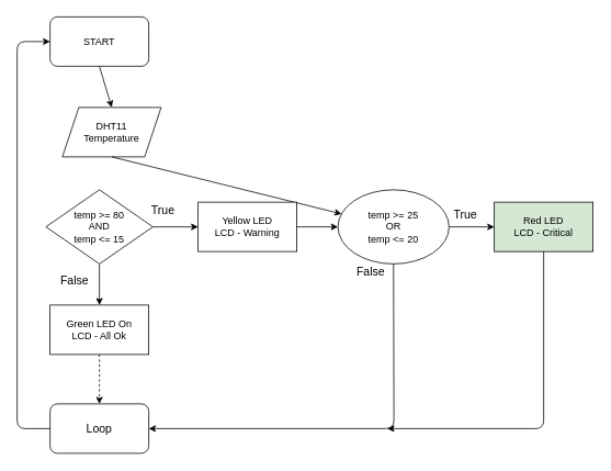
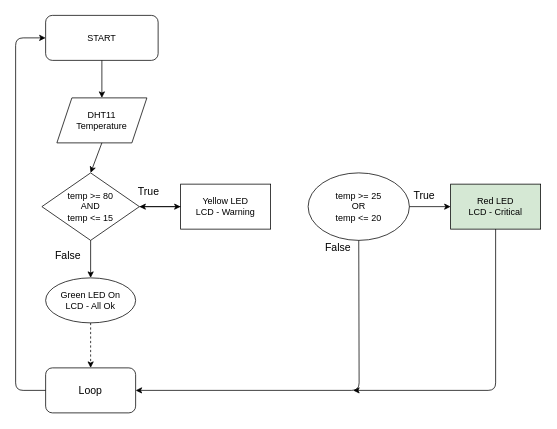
  <mxCell id="0" />
  <mxCell id="1" parent="0" />
- <mxCell id="2" value="START" style="rounded=1;whiteSpace=wrap;html=1;" parent="1" vertex="1"><mxGeometry x="60" width="120" height="60" as="geometry" y="20" /></mxCell>
+ <mxCell id="2" value="START" style="rounded=1;whiteSpace=wrap;html=1;" parent="1" vertex="1"><mxGeometry x="60" y="20" width="150" height="60" as="geometry" /></mxCell>
  <mxCell id="3" value="DHT11&lt;br&gt;Temperature" style="shape=parallelogram;perimeter=parallelogramPerimeter;whiteSpace=wrap;html=1;fixedSize=1;" parent="1" vertex="1"><mxGeometry x="75" y="130" width="120" height="60" as="geometry" /></mxCell>
  <mxCell id="4" value="" style="endArrow=classic;html=1;exitX=0.5;exitY=1;exitDx=0;exitDy=0;entryX=0.5;entryY=0;entryDx=0;entryDy=0;" parent="1" source="2" target="3" edge="1"><mxGeometry width="50" height="50" relative="1" as="geometry"><mxPoint x="410" y="170" as="sourcePoint" /><mxPoint x="390" y="130" as="targetPoint" /></mxGeometry></mxCell>
  <mxCell id="5" value="temp &amp;gt;= 80&lt;br&gt;AND&lt;br&gt;temp &amp;lt;= 15" style="rhombus;whiteSpace=wrap;html=1;" parent="1" vertex="1"><mxGeometry x="55" y="230" width="130" height="90" as="geometry" /></mxCell>
- <mxCell id="6" value="" style="endArrow=classic;html=1;exitX=0.5;exitY=1;exitDx=0;exitDy=0;" parent="1" source="3" target="12" edge="1"><mxGeometry width="50" height="50" relative="1" as="geometry"><mxPoint x="410" y="330" as="sourcePoint" /><mxPoint x="460" y="280" as="targetPoint" /></mxGeometry></mxCell>
+ <mxCell id="6" value="" style="endArrow=classic;html=1;exitX=0.5;exitY=1;exitDx=0;exitDy=0;entryX=0.5;entryY=0;entryDx=0;entryDy=0;" parent="1" source="3" target="5" edge="1"><mxGeometry width="50" height="50" relative="1" as="geometry"><mxPoint x="410" y="330" as="sourcePoint" /><mxPoint x="460" y="280" as="targetPoint" /></mxGeometry></mxCell>
  <mxCell id="7" value="" style="endArrow=classic;html=1;exitX=0.5;exitY=1;exitDx=0;exitDy=0;entryX=0.5;entryY=0;entryDx=0;entryDy=0;" parent="1" source="5" target="8" edge="1"><mxGeometry width="50" height="50" relative="1" as="geometry"><mxPoint x="410" y="320" as="sourcePoint" /><mxPoint x="390" y="370" as="targetPoint" /></mxGeometry></mxCell>
- <mxCell id="8" value="Green LED On&lt;br&gt;LCD - All Ok" style="rounded=0;whiteSpace=wrap;html=1;" parent="1" vertex="1"><mxGeometry x="60" y="370" width="120" height="60" as="geometry" /></mxCell>
+ <mxCell id="8" value="Green LED On&lt;br&gt;LCD - All Ok" style="ellipse;whiteSpace=wrap;html=1;" parent="1" vertex="1"><mxGeometry x="60" y="370" width="120" height="60" as="geometry" /></mxCell>
  <mxCell id="9" value="&lt;font style=&quot;font-size: 14px&quot;&gt;True&lt;/font&gt;" style="text;html=1;strokeColor=none;fillColor=none;align=center;verticalAlign=middle;whiteSpace=wrap;rounded=0;" parent="1" vertex="1"><mxGeometry x="170" y="240" width="55" height="30" as="geometry" /></mxCell>
  <mxCell id="10" value="&lt;font style=&quot;font-size: 14px&quot;&gt;False&lt;/font&gt;" style="text;html=1;strokeColor=none;fillColor=none;align=center;verticalAlign=middle;whiteSpace=wrap;rounded=0;" parent="1" vertex="1"><mxGeometry x="70" y="330" width="40" height="20" as="geometry" /></mxCell>
  <mxCell id="11" value="Yellow LED&lt;br&gt;LCD - Warning" style="rounded=0;whiteSpace=wrap;html=1;" parent="1" vertex="1"><mxGeometry x="240" y="245" width="120" height="60" as="geometry" /></mxCell>
  <mxCell id="12" value="&lt;span&gt;temp &amp;gt;= 25&lt;/span&gt;&lt;br&gt;&lt;span&gt;OR&lt;/span&gt;&lt;br&gt;&lt;span&gt;temp &amp;lt;= 20&lt;/span&gt;" style="ellipse;whiteSpace=wrap;html=1;" parent="1" vertex="1"><mxGeometry x="410" y="230" width="135" height="90" as="geometry" /></mxCell>
  <mxCell id="13" value="Red LED&lt;br&gt;LCD - Critical" style="rounded=0;whiteSpace=wrap;html=1;fillColor=#d5e8d4;" parent="1" vertex="1"><mxGeometry x="600" y="245" width="120" height="60" as="geometry" /></mxCell>
  <mxCell id="14" value="&lt;font style=&quot;font-size: 14px&quot;&gt;Loop&lt;/font&gt;" style="rounded=1;whiteSpace=wrap;html=1;" parent="1" vertex="1"><mxGeometry x="60" y="490" width="120" height="60" as="geometry" /></mxCell>
  <mxCell id="15" value="" style="endArrow=classic;html=1;entryX=0.5;entryY=0;entryDx=0;entryDy=0;exitX=0.5;exitY=1;exitDx=0;exitDy=0;dashed=1;" parent="1" source="8" target="14" edge="1"><mxGeometry width="50" height="50" relative="1" as="geometry"><mxPoint x="380" y="450" as="sourcePoint" /><mxPoint x="410" y="450" as="targetPoint" /></mxGeometry></mxCell>
  <mxCell id="16" value="" style="endArrow=classic;html=1;exitX=0;exitY=0.5;exitDx=0;exitDy=0;entryX=0;entryY=0.5;entryDx=0;entryDy=0;" parent="1" source="14" target="2" edge="1"><mxGeometry width="50" height="50" relative="1" as="geometry"><mxPoint x="270" y="560" as="sourcePoint" /><mxPoint x="210" y="50" as="targetPoint" /><Array as="points"><mxPoint x="20" y="520" /><mxPoint x="20" y="50" /></Array></mxGeometry></mxCell>
- <mxCell id="17" value="" style="endArrow=classic;html=1;entryX=0;entryY=0.5;entryDx=0;entryDy=0;" parent="1" source="11" edge="1" target="12"><mxGeometry width="50" height="50" relative="1" as="geometry"><mxPoint x="510" y="325" as="sourcePoint" /><mxPoint x="400" y="275" as="targetPoint" /></mxGeometry></mxCell>
+ <mxCell id="17" value="" style="endArrow=classic;html=1;" parent="1" source="11" edge="1" target="5"><mxGeometry width="50" height="50" relative="1" as="geometry"><mxPoint x="510" y="325" as="sourcePoint" /><mxPoint x="400" y="275" as="targetPoint" /></mxGeometry></mxCell>
  <mxCell id="18" value="" style="endArrow=classic;html=1;exitX=1;exitY=0.5;exitDx=0;exitDy=0;entryX=0;entryY=0.5;entryDx=0;entryDy=0;" parent="1" source="12" target="13" edge="1"><mxGeometry width="50" height="50" relative="1" as="geometry"><mxPoint x="680" y="320" as="sourcePoint" /><mxPoint x="730" y="270" as="targetPoint" /></mxGeometry></mxCell>
  <mxCell id="19" value="&lt;font style=&quot;font-size: 14px&quot;&gt;False&lt;/font&gt;" style="text;html=1;strokeColor=none;fillColor=none;align=center;verticalAlign=middle;whiteSpace=wrap;rounded=0;" parent="1" vertex="1"><mxGeometry x="430" y="320" width="40" height="20" as="geometry" /></mxCell>
  <mxCell id="20" value="" style="endArrow=classic;html=1;exitX=0.5;exitY=1;exitDx=0;exitDy=0;entryX=1;entryY=0.5;entryDx=0;entryDy=0;" parent="1" source="12" target="14" edge="1"><mxGeometry width="50" height="50" relative="1" as="geometry"><mxPoint x="780" y="350" as="sourcePoint" /><mxPoint x="790" y="530" as="targetPoint" /><Array as="points"><mxPoint x="478" y="520" /></Array></mxGeometry></mxCell>
  <mxCell id="21" value="&lt;font style=&quot;font-size: 14px&quot;&gt;True&lt;/font&gt;" style="text;html=1;strokeColor=none;fillColor=none;align=center;verticalAlign=middle;whiteSpace=wrap;rounded=0;" parent="1" vertex="1"><mxGeometry x="545" y="250" width="40" height="20" as="geometry" /></mxCell>
  <mxCell id="22" value="" style="endArrow=classic;html=1;exitX=1;exitY=0.5;exitDx=0;exitDy=0;" edge="1" parent="1" source="5"><mxGeometry width="50" height="50" relative="1" as="geometry"><mxPoint x="410" y="340" as="sourcePoint" /><mxPoint x="240" y="275" as="targetPoint" /></mxGeometry></mxCell>
  <mxCell id="23" value="" style="endArrow=classic;html=1;exitX=0.5;exitY=1;exitDx=0;exitDy=0;" edge="1" parent="1" source="13"><mxGeometry width="50" height="50" relative="1" as="geometry"><mxPoint x="470" y="510" as="sourcePoint" /><mxPoint x="470" y="520" as="targetPoint" /><Array as="points"><mxPoint x="660" y="520" /></Array></mxGeometry></mxCell>
